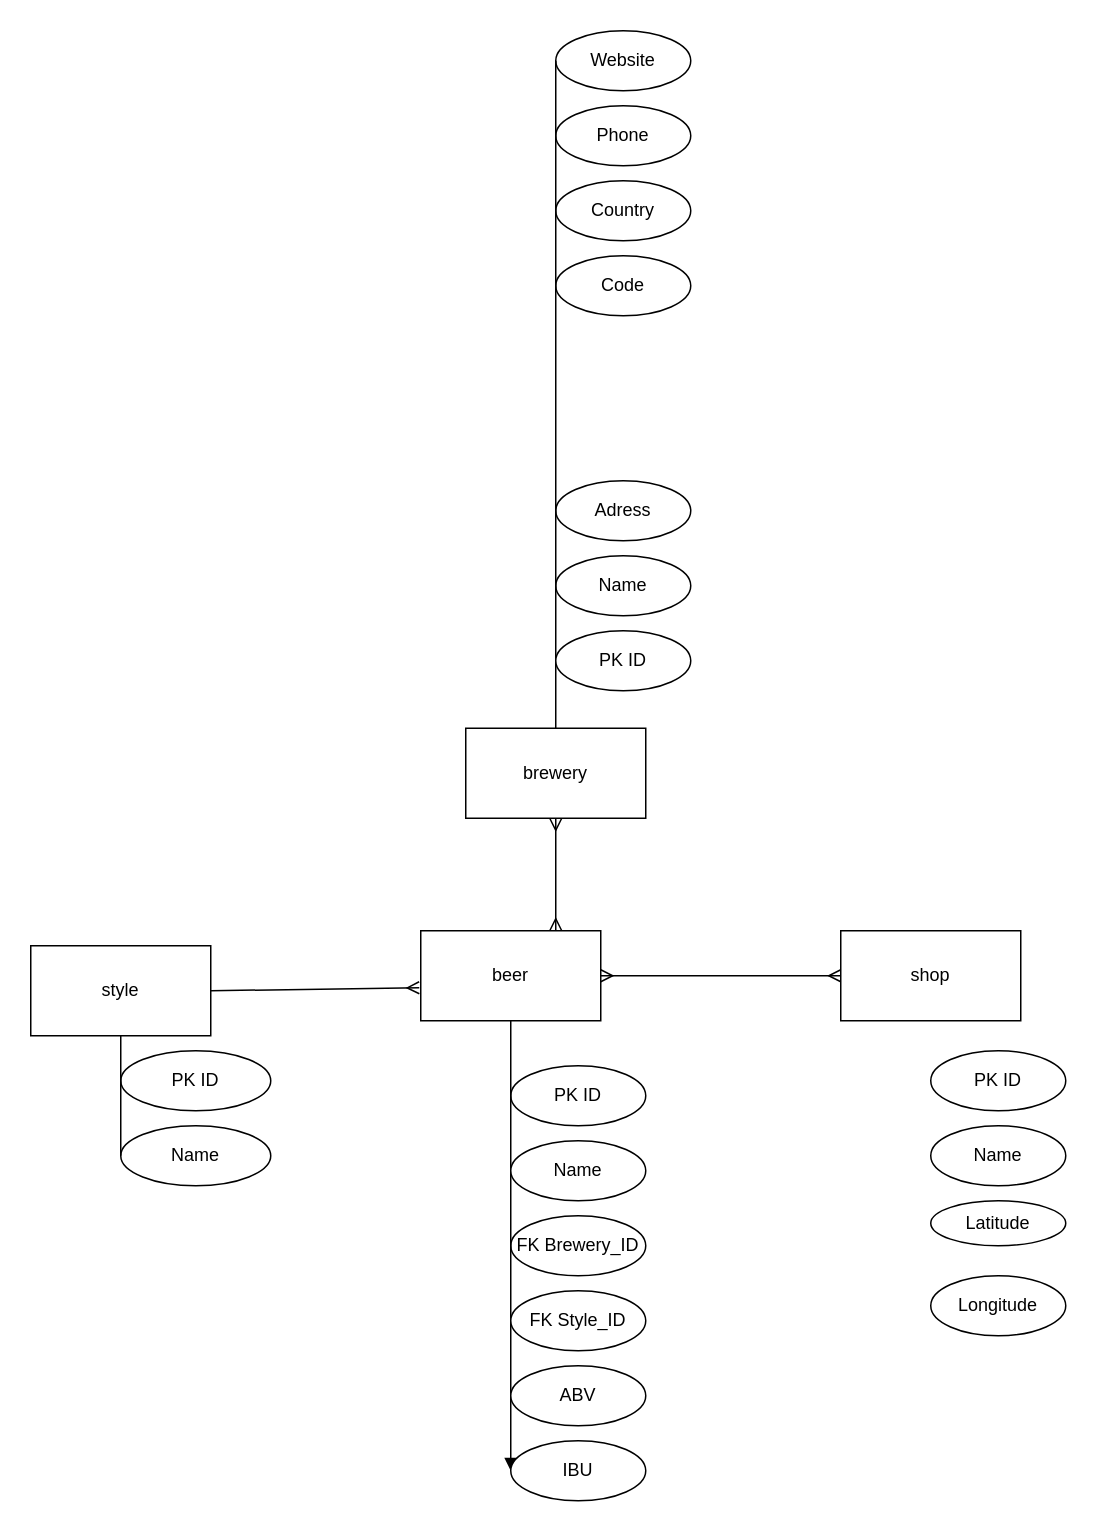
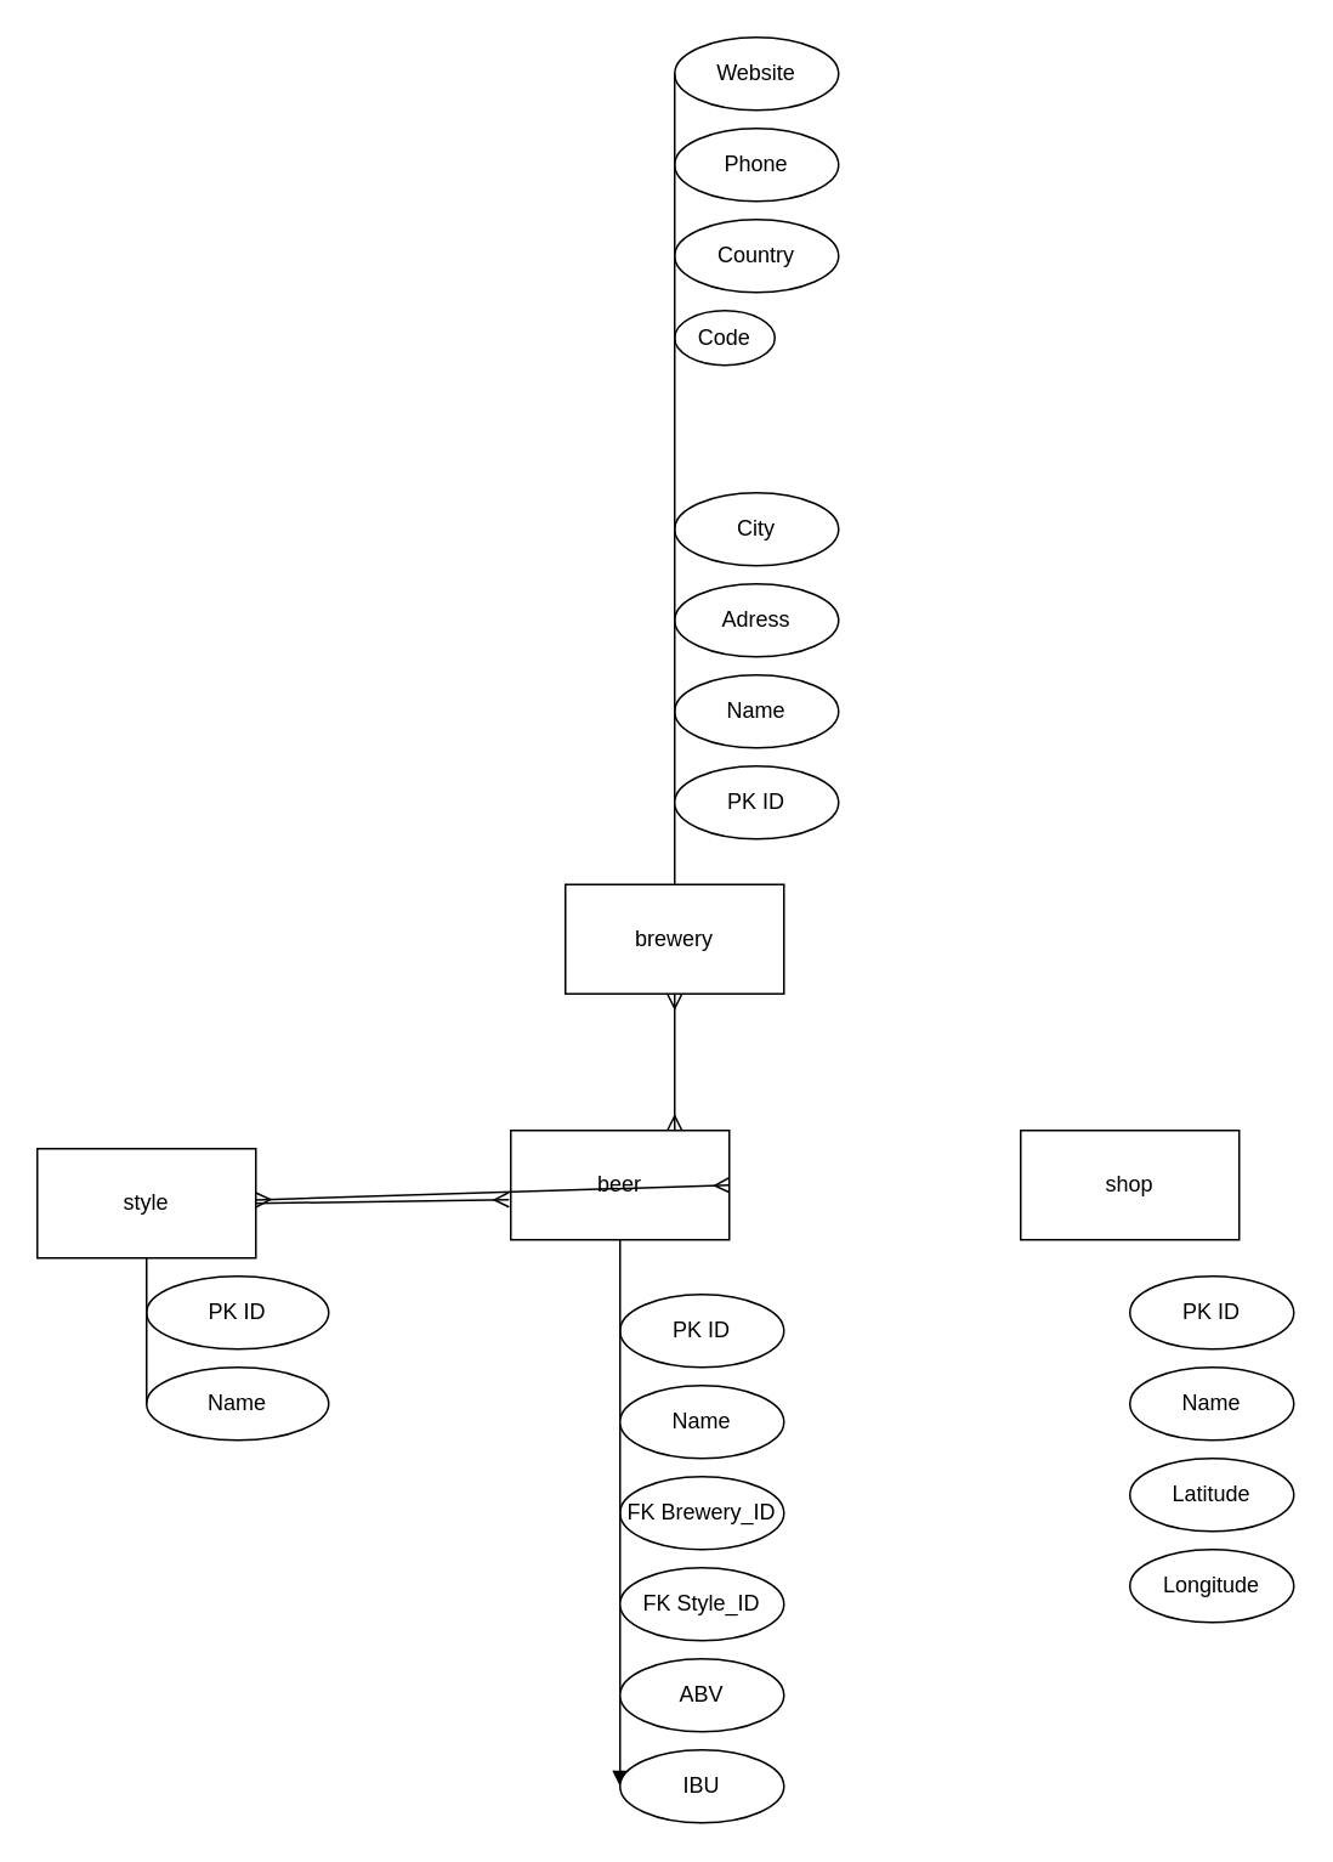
  <mxCell id="0" />
  <mxCell id="1" parent="0" />
  <mxCell id="2" value="brewery" style="rounded=0;whiteSpace=wrap;html=1;" vertex="1" parent="1"><mxGeometry x="310" y="485" width="120" height="60" as="geometry" /></mxCell>
  <mxCell id="3" value="Name" style="ellipse;whiteSpace=wrap;html=1;" vertex="1" parent="1"><mxGeometry x="370" y="370" width="90" height="40" as="geometry" /></mxCell>
  <mxCell id="4" value="Adress" style="ellipse;whiteSpace=wrap;html=1;" vertex="1" parent="1"><mxGeometry x="370" y="320" width="90" height="40" as="geometry" /></mxCell>
- <mxCell id="6" value="Code" style="ellipse;whiteSpace=wrap;html=1;" vertex="1" parent="1"><mxGeometry x="370" y="170" width="90" height="40" as="geometry" /></mxCell>
+ <mxCell id="5" value="City" style="ellipse;whiteSpace=wrap;html=1;" vertex="1" parent="1"><mxGeometry x="370" y="270" width="90" height="40" as="geometry" /></mxCell>
+ <mxCell id="6" value="Code" style="ellipse;whiteSpace=wrap;html=1;" vertex="1" parent="1"><mxGeometry x="370" y="170" width="55" height="30" as="geometry" /></mxCell>
  <mxCell id="7" value="Country" style="ellipse;whiteSpace=wrap;html=1;" vertex="1" parent="1"><mxGeometry x="370" y="120" width="90" height="40" as="geometry" /></mxCell>
  <mxCell id="8" value="Phone" style="ellipse;whiteSpace=wrap;html=1;" vertex="1" parent="1"><mxGeometry x="370" y="70" width="90" height="40" as="geometry" /></mxCell>
  <mxCell id="9" value="Website" style="ellipse;whiteSpace=wrap;html=1;" vertex="1" parent="1"><mxGeometry x="370" y="20" width="90" height="40" as="geometry" /></mxCell>
  <mxCell id="10" value="" style="endArrow=none;html=1;entryX=0.5;entryY=0;entryDx=0;entryDy=0;" edge="1" parent="1" target="2"><mxGeometry width="50" height="50" relative="1" as="geometry"><mxPoint x="370" y="40" as="sourcePoint" /><mxPoint x="630" y="310" as="targetPoint" /></mxGeometry></mxCell>
  <mxCell id="11" style="edgeStyle=none;rounded=0;orthogonalLoop=1;jettySize=auto;html=1;exitX=1;exitY=0.5;exitDx=0;exitDy=0;endArrow=ERmany;endFill=0;" edge="1" parent="1" source="12"><mxGeometry relative="1" as="geometry"><Array as="points" /><mxPoint x="279" y="658" as="targetPoint" /></mxGeometry></mxCell>
  <mxCell id="12" value="style" style="rounded=0;whiteSpace=wrap;html=1;" vertex="1" parent="1"><mxGeometry x="20" y="630" width="120" height="60" as="geometry" /></mxCell>
  <mxCell id="13" value="PK ID" style="ellipse;whiteSpace=wrap;html=1;" vertex="1" parent="1"><mxGeometry x="370" y="420" width="90" height="40" as="geometry" /></mxCell>
  <mxCell id="14" value="Name" style="ellipse;whiteSpace=wrap;html=1;" vertex="1" parent="1"><mxGeometry x="80" y="750" width="100" height="40" as="geometry" /></mxCell>
  <mxCell id="15" value="PK ID" style="ellipse;whiteSpace=wrap;html=1;" vertex="1" parent="1"><mxGeometry x="80" y="700" width="100" height="40" as="geometry" /></mxCell>
  <mxCell id="16" value="" style="endArrow=none;html=1;entryX=0.5;entryY=1;entryDx=0;entryDy=0;exitX=0;exitY=0.5;exitDx=0;exitDy=0;" edge="1" parent="1" source="14" target="12"><mxGeometry width="50" height="50" relative="1" as="geometry"><mxPoint x="360" y="690" as="sourcePoint" /><mxPoint x="150" y="610" as="targetPoint" /></mxGeometry></mxCell>
  <mxCell id="17" value="beer" style="rounded=0;whiteSpace=wrap;html=1;" vertex="1" parent="1"><mxGeometry x="280" y="620" width="120" height="60" as="geometry" /></mxCell>
  <mxCell id="18" value="PK ID" style="ellipse;whiteSpace=wrap;html=1;" vertex="1" parent="1"><mxGeometry x="340" y="710" width="90" height="40" as="geometry" /></mxCell>
  <mxCell id="19" value="FK Brewery_ID" style="ellipse;whiteSpace=wrap;html=1;" vertex="1" parent="1"><mxGeometry x="340" y="810" width="90" height="40" as="geometry" /></mxCell>
  <mxCell id="20" value="" style="endArrow=block;html=1;exitX=0.5;exitY=1;exitDx=0;exitDy=0;entryX=0;entryY=0.5;entryDx=0;entryDy=0;" edge="1" parent="1" source="17" target="22"><mxGeometry width="50" height="50" relative="1" as="geometry"><mxPoint x="70" y="605" as="sourcePoint" /><mxPoint x="70" y="840" as="targetPoint" /></mxGeometry></mxCell>
  <mxCell id="21" value="ABV" style="ellipse;whiteSpace=wrap;html=1;" vertex="1" parent="1"><mxGeometry x="340" y="910" width="90" height="40" as="geometry" /></mxCell>
  <mxCell id="22" value="IBU" style="ellipse;whiteSpace=wrap;html=1;" vertex="1" parent="1"><mxGeometry x="340" y="960" width="90" height="40" as="geometry" /></mxCell>
  <mxCell id="23" value="Name" style="ellipse;whiteSpace=wrap;html=1;" vertex="1" parent="1"><mxGeometry x="340" y="760" width="90" height="40" as="geometry" /></mxCell>
  <mxCell id="24" value="" style="endArrow=ERmany;startArrow=ERmany;html=1;entryX=0.5;entryY=1;entryDx=0;entryDy=0;exitX=0.75;exitY=0;exitDx=0;exitDy=0;startFill=0;endFill=0;" edge="1" parent="1" source="17" target="2"><mxGeometry width="50" height="50" relative="1" as="geometry"><mxPoint x="340" y="530" as="sourcePoint" /><mxPoint x="390" y="480" as="targetPoint" /></mxGeometry></mxCell>
  <mxCell id="25" value="shop" style="rounded=0;whiteSpace=wrap;html=1;" vertex="1" parent="1"><mxGeometry x="560" y="620" width="120" height="60" as="geometry" /></mxCell>
  <mxCell id="26" value="Name" style="ellipse;whiteSpace=wrap;html=1;" vertex="1" parent="1"><mxGeometry x="620" y="750" width="90" height="40" as="geometry" /></mxCell>
  <mxCell id="27" value="PK ID" style="ellipse;whiteSpace=wrap;html=1;" vertex="1" parent="1"><mxGeometry x="620" y="700" width="90" height="40" as="geometry" /></mxCell>
- <mxCell id="28" value="Latitude" style="ellipse;whiteSpace=wrap;html=1;" vertex="1" parent="1"><mxGeometry x="620" y="800" width="90" height="30" as="geometry" /></mxCell>
+ <mxCell id="28" value="Latitude" style="ellipse;whiteSpace=wrap;html=1;" vertex="1" parent="1"><mxGeometry x="620" y="800" width="90" height="40" as="geometry" /></mxCell>
  <mxCell id="29" value="Longitude" style="ellipse;whiteSpace=wrap;html=1;" vertex="1" parent="1"><mxGeometry x="620" y="850" width="90" height="40" as="geometry" /></mxCell>
- <mxCell id="30" value="" style="endArrow=ERmany;startArrow=ERmany;html=1;entryX=0;entryY=0.5;entryDx=0;entryDy=0;exitX=1;exitY=0.5;exitDx=0;exitDy=0;startFill=0;endFill=0;" edge="1" parent="1" source="17" target="25"><mxGeometry width="50" height="50" relative="1" as="geometry"><mxPoint x="140" y="565" as="sourcePoint" /><mxPoint x="410" y="475" as="targetPoint" /></mxGeometry></mxCell>
+ <mxCell id="30" value="" style="endArrow=ERmany;startArrow=ERmany;html=1;exitX=1;exitY=0.5;exitDx=0;exitDy=0;startFill=0;endFill=0;" edge="1" parent="1" source="17" target="12"><mxGeometry width="50" height="50" relative="1" as="geometry"><mxPoint x="140" y="565" as="sourcePoint" /><mxPoint x="410" y="475" as="targetPoint" /></mxGeometry></mxCell>
  <mxCell id="31" value="FK Style_ID" style="ellipse;whiteSpace=wrap;html=1;" vertex="1" parent="1"><mxGeometry x="340" y="860" width="90" height="40" as="geometry" /></mxCell>
